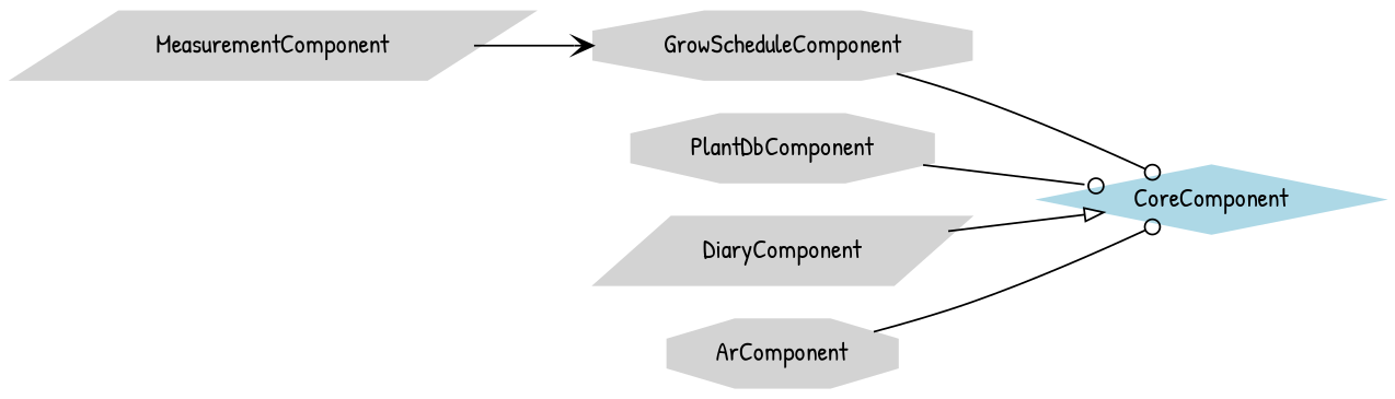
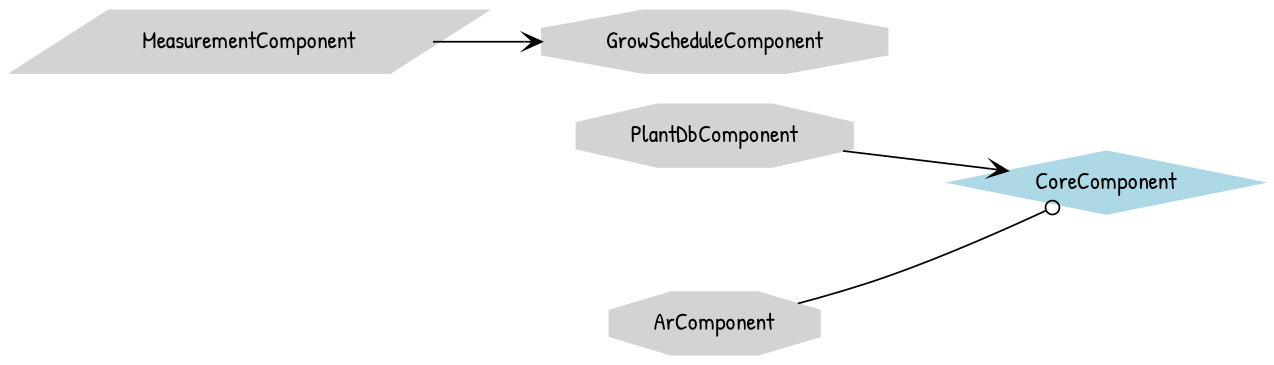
  digraph {
    fontname="Patrick Hand"
    rankdir=LR
    node [color=lightgrey fontname="Patrick Hand" shape=octagon style=filled]
    edge [arrowhead=odot fontname="Patrick Hand"]
    CoreComponent [color=lightblue shape=diamond]
    GrowScheduleComponent
    MeasurementComponent [shape=parallelogram]
    PlantDbComponent
-   DiaryComponent [shape=parallelogram]
    ArComponent
-   GrowScheduleComponent -> CoreComponent
    MeasurementComponent -> GrowScheduleComponent [arrowhead=vee]
-   PlantDbComponent -> CoreComponent
-   DiaryComponent -> CoreComponent [arrowhead=onormal]
+   PlantDbComponent -> CoreComponent [arrowhead=vee]
    ArComponent -> CoreComponent
  }
